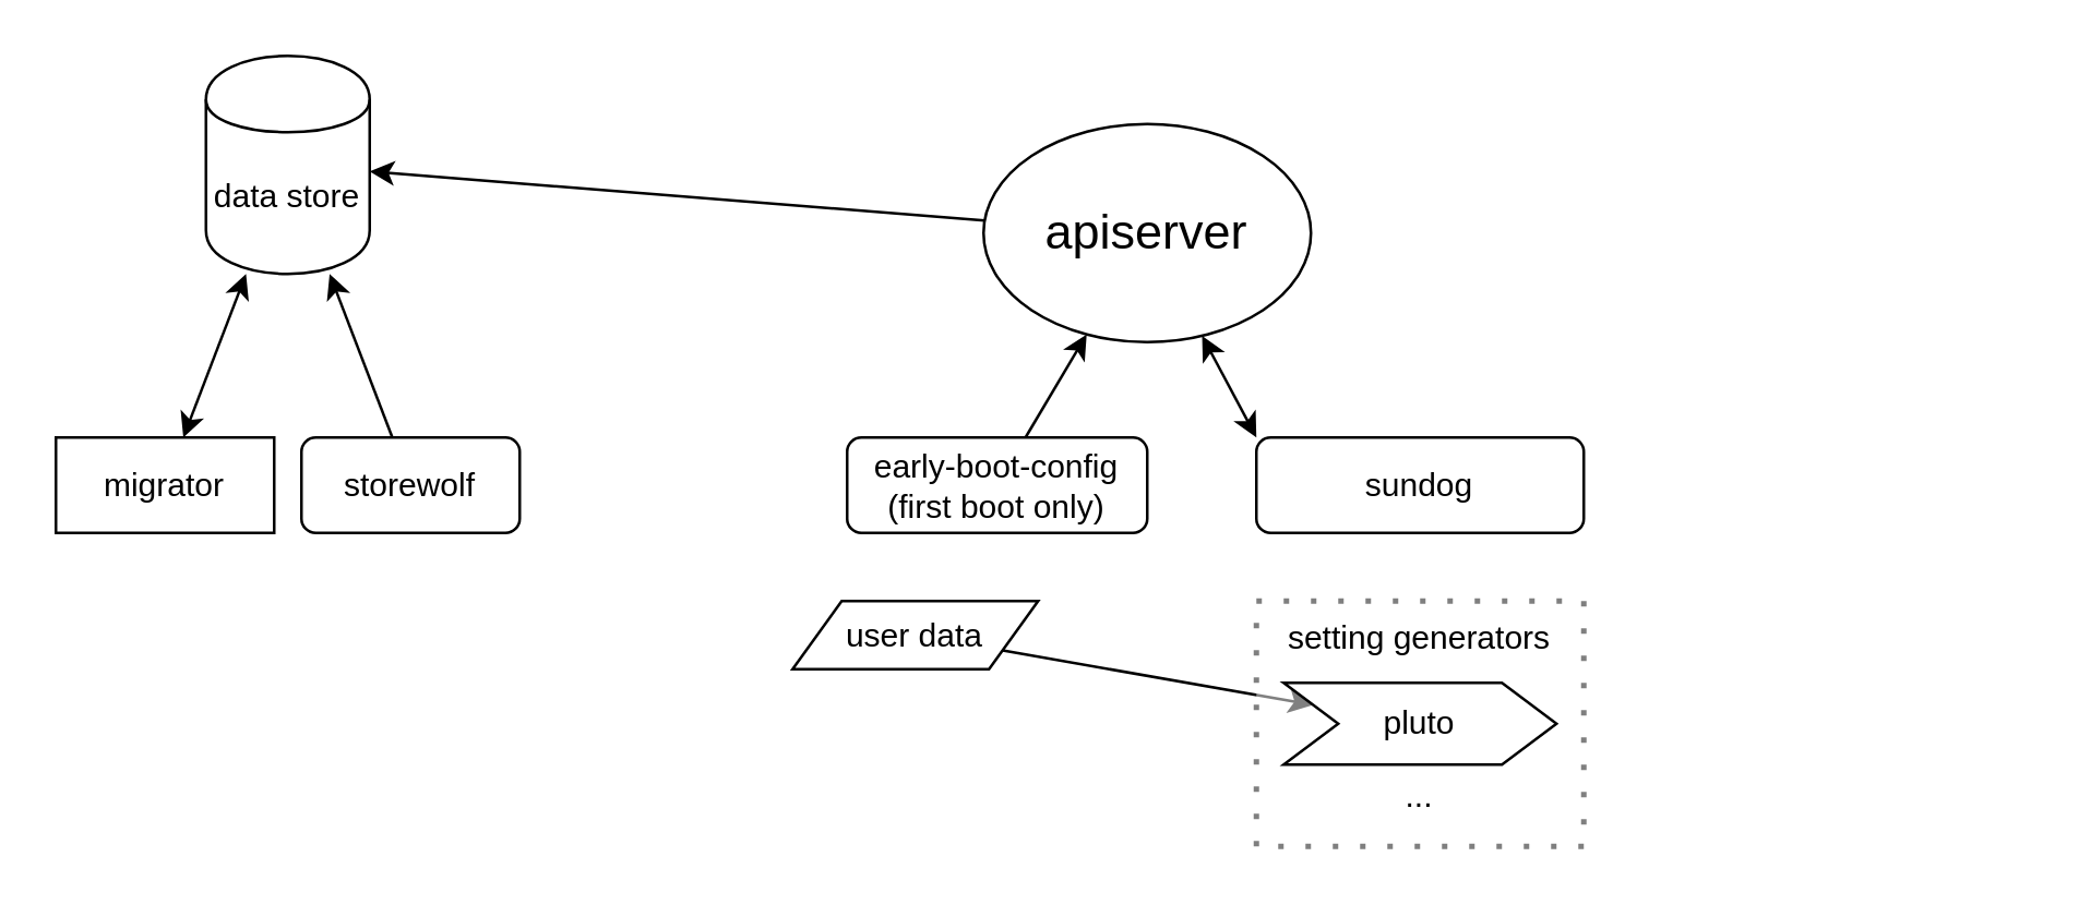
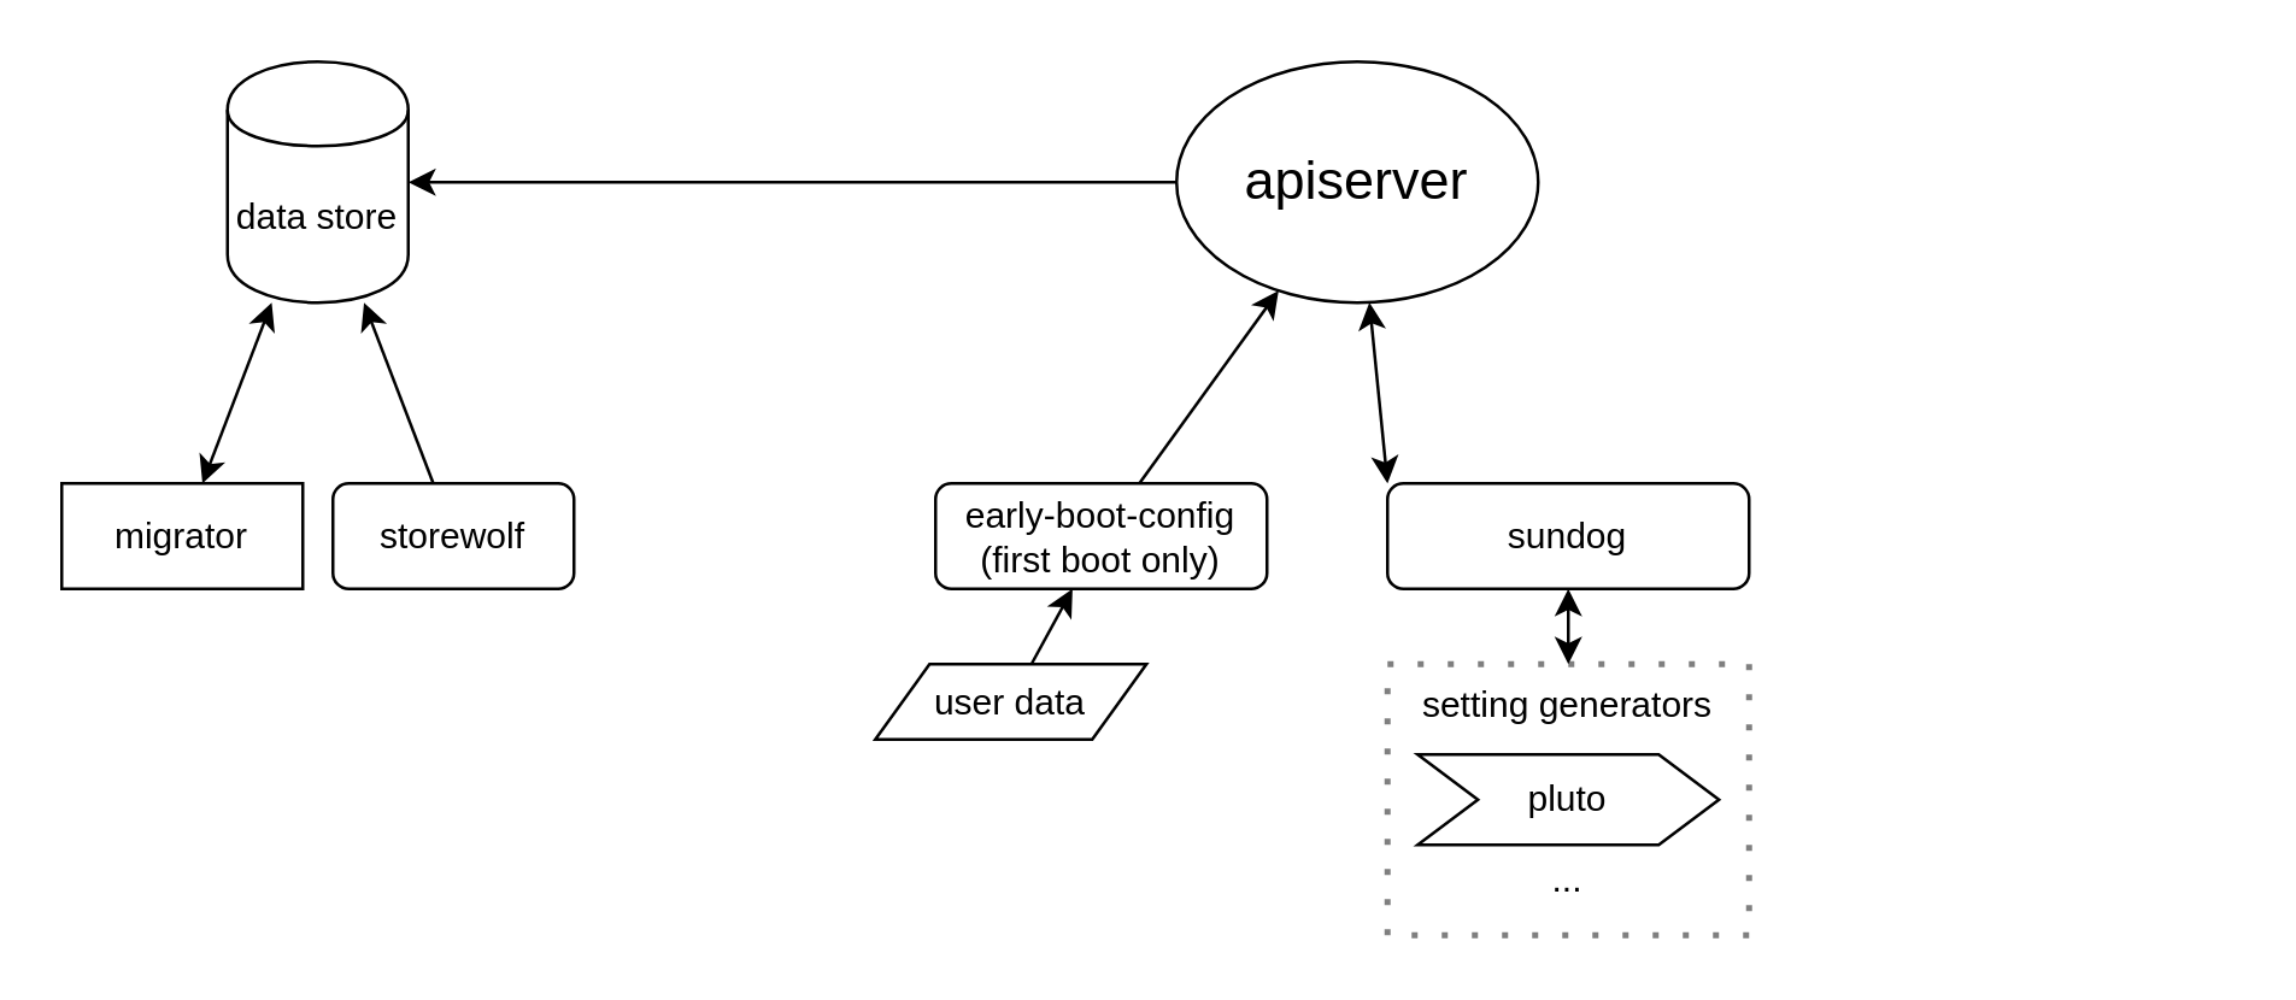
  <mxCell id="0" />
  <mxCell id="1" parent="0" />
  <mxCell id="2" value="&lt;div&gt;migrator&lt;/div&gt;" style="whiteSpace=wrap;html=1;rounded=0;" parent="1" vertex="1"><mxGeometry y="160" width="80" height="35" as="geometry" x="20" /></mxCell>
  <mxCell id="3" value="storewolf" style="rounded=1;whiteSpace=wrap;html=1;" parent="1" vertex="1"><mxGeometry x="110" y="160" width="80" height="35" as="geometry" /></mxCell>
  <mxCell id="4" value="data store" style="shape=cylinder;whiteSpace=wrap;html=1;boundedLbl=1;backgroundOutline=1;" parent="1" vertex="1"><mxGeometry x="75" y="20" width="60" height="80" as="geometry" /></mxCell>
  <mxCell id="5" value="early-boot-config&lt;div&gt;(first boot only)&lt;br&gt;&lt;/div&gt;" style="rounded=1;whiteSpace=wrap;html=1;" parent="1" vertex="1"><mxGeometry x="310" y="160" width="110" height="35" as="geometry" /></mxCell>
- <mxCell id="6" value="apiserver" style="ellipse;whiteSpace=wrap;html=1;fontSize=18;" parent="1" vertex="1"><mxGeometry x="360" y="45" width="120" height="80" as="geometry" /></mxCell>
+ <mxCell id="6" value="apiserver" style="ellipse;whiteSpace=wrap;html=1;fontSize=18;" parent="1" vertex="1"><mxGeometry x="390" y="20" width="120" height="80" as="geometry" /></mxCell>
  <mxCell id="7" value="" style="endArrow=classic;startArrow=classic;html=1;startFill=1;" parent="1" source="2" target="4" edge="1"><mxGeometry width="50" height="50" relative="1" as="geometry"><mxPoint x="30" y="120" as="sourcePoint" /><mxPoint x="80" y="70" as="targetPoint" /></mxGeometry></mxCell>
  <mxCell id="8" value="" style="endArrow=classic;startArrow=none;html=1;startFill=0;" parent="1" source="3" target="4" edge="1"><mxGeometry width="50" height="50" relative="1" as="geometry"><mxPoint x="-100" y="420" as="sourcePoint" /><mxPoint x="-50" y="370" as="targetPoint" /></mxGeometry></mxCell>
  <mxCell id="9" value="" style="endArrow=classic;html=1;" parent="1" source="5" target="6" edge="1"><mxGeometry width="50" height="50" relative="1" as="geometry"><mxPoint x="-90" y="420" as="sourcePoint" /><mxPoint x="-40" y="370" as="targetPoint" /></mxGeometry></mxCell>
  <mxCell id="10" value="" style="endArrow=classic;html=1;" parent="1" source="6" target="4" edge="1"><mxGeometry width="50" height="50" relative="1" as="geometry"><mxPoint x="-90" y="420" as="sourcePoint" /><mxPoint x="-40" y="370" as="targetPoint" /></mxGeometry></mxCell>
  <mxCell id="11" value="" style="endArrow=classic;html=1;startArrow=classic;startFill=1;exitX=0;exitY=0;exitDx=0;exitDy=0;" parent="1" source="20" target="6" edge="1"><mxGeometry width="50" height="50" relative="1" as="geometry"><mxPoint x="-90" y="320" as="sourcePoint" /><mxPoint x="-40" y="270" as="targetPoint" /></mxGeometry></mxCell>
  <mxCell id="12" value="user data" style="shape=parallelogram;perimeter=parallelogramPerimeter;whiteSpace=wrap;html=1;" parent="1" vertex="1"><mxGeometry x="290" y="220" width="90" height="25" as="geometry" /></mxCell>
- <mxCell id="13" value="" style="endArrow=classic;html=1;" parent="1" source="12" target="18" edge="1"><mxGeometry width="50" height="50" relative="1" as="geometry"><mxPoint x="30" y="385" as="sourcePoint" /><mxPoint x="350" y="265" as="targetPoint" /></mxGeometry></mxCell>
+ <mxCell id="13" value="" style="endArrow=classic;html=1;" parent="1" source="12" target="5" edge="1"><mxGeometry width="50" height="50" relative="1" as="geometry"><mxPoint x="30" y="385" as="sourcePoint" /><mxPoint x="350" y="265" as="targetPoint" /></mxGeometry></mxCell>
  <mxCell id="14" value="" style="group" parent="1" vertex="1" connectable="0"><mxGeometry x="460" y="135" width="120" height="175" as="geometry" /></mxCell>
  <mxCell id="15" value="" style="group" parent="14" vertex="1" connectable="0"><mxGeometry width="120" height="175" as="geometry" /></mxCell>
  <mxCell id="16" value="" style="group" parent="15" vertex="1" connectable="0"><mxGeometry y="85" width="120" height="90" as="geometry" /></mxCell>
  <mxCell id="17" value="&lt;div&gt;setting generators&lt;/div&gt;&lt;div&gt;&lt;br&gt;&lt;/div&gt;&lt;div&gt;&lt;br&gt;&lt;/div&gt;&lt;div&gt;&lt;br&gt;&lt;/div&gt;&lt;div&gt;...&lt;br&gt;&lt;/div&gt;" style="rounded=0;whiteSpace=wrap;html=1;dashed=1;dashPattern=1 4;fillColor=#ffffff;opacity=50;strokeWidth=2;verticalAlign=top;" parent="16" vertex="1"><mxGeometry width="120" height="90" as="geometry" /></mxCell>
  <mxCell id="18" value="pluto" style="shape=step;perimeter=stepPerimeter;whiteSpace=wrap;html=1;fixedSize=1;" parent="16" vertex="1"><mxGeometry x="10" y="30" width="100" height="30" as="geometry" /></mxCell>
+ <mxCell id="19" value="" style="endArrow=classic;startArrow=classic;html=1;entryX=0.5;entryY=1;entryDx=0;entryDy=0;" parent="15" source="17" target="20" edge="1"><mxGeometry width="50" height="50" relative="1" as="geometry"><mxPoint x="-250" y="305" as="sourcePoint" /><mxPoint x="-200" y="255" as="targetPoint" /></mxGeometry></mxCell>
  <mxCell id="20" value="sundog" style="rounded=1;whiteSpace=wrap;html=1;spacing=0;align=center;" parent="15" vertex="1"><mxGeometry y="25" width="120" height="35" as="geometry" /></mxCell>
  <mxCell id="21" value="" style="group" parent="1" vertex="1" connectable="0"><mxGeometry x="620" y="135" width="120" height="60" as="geometry" /></mxCell>
